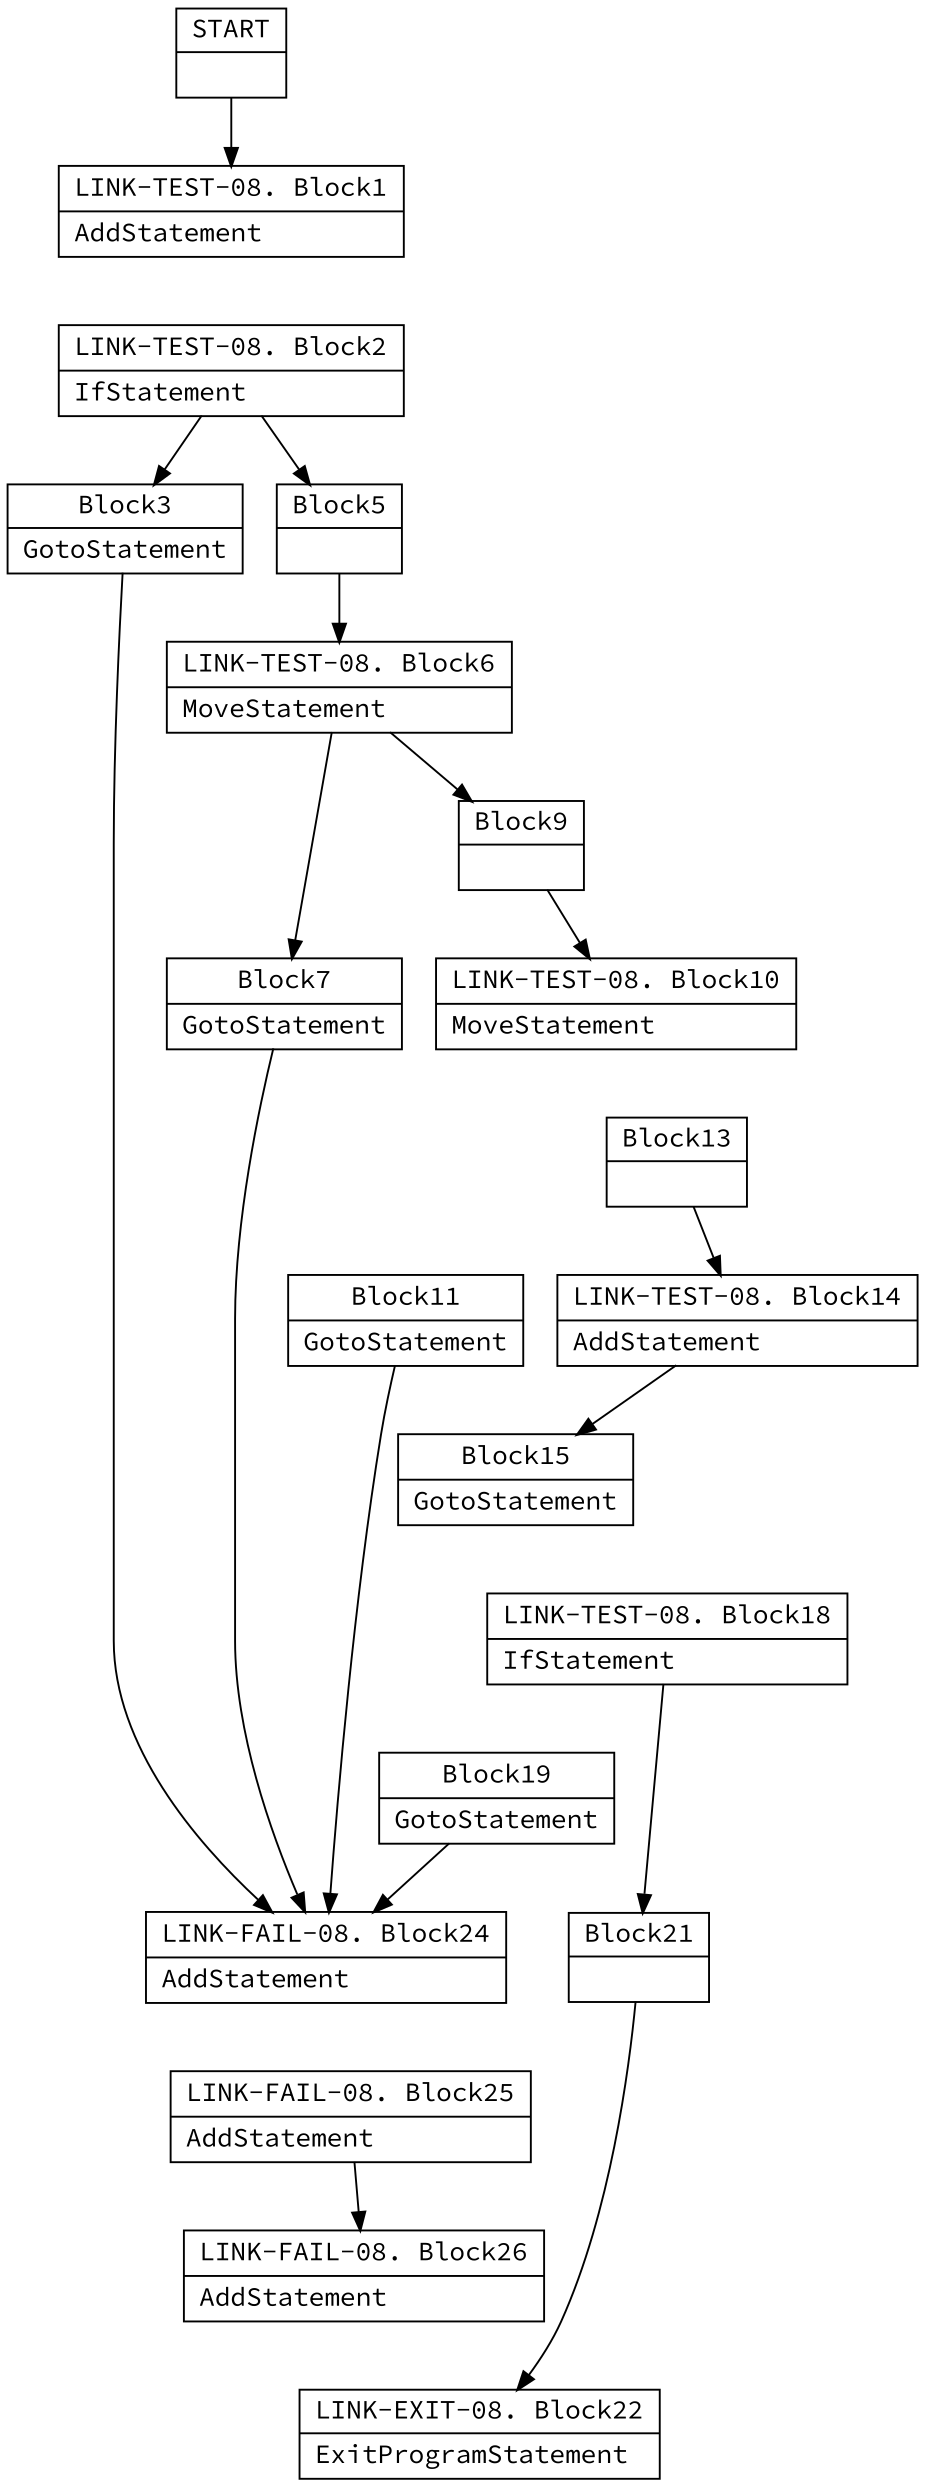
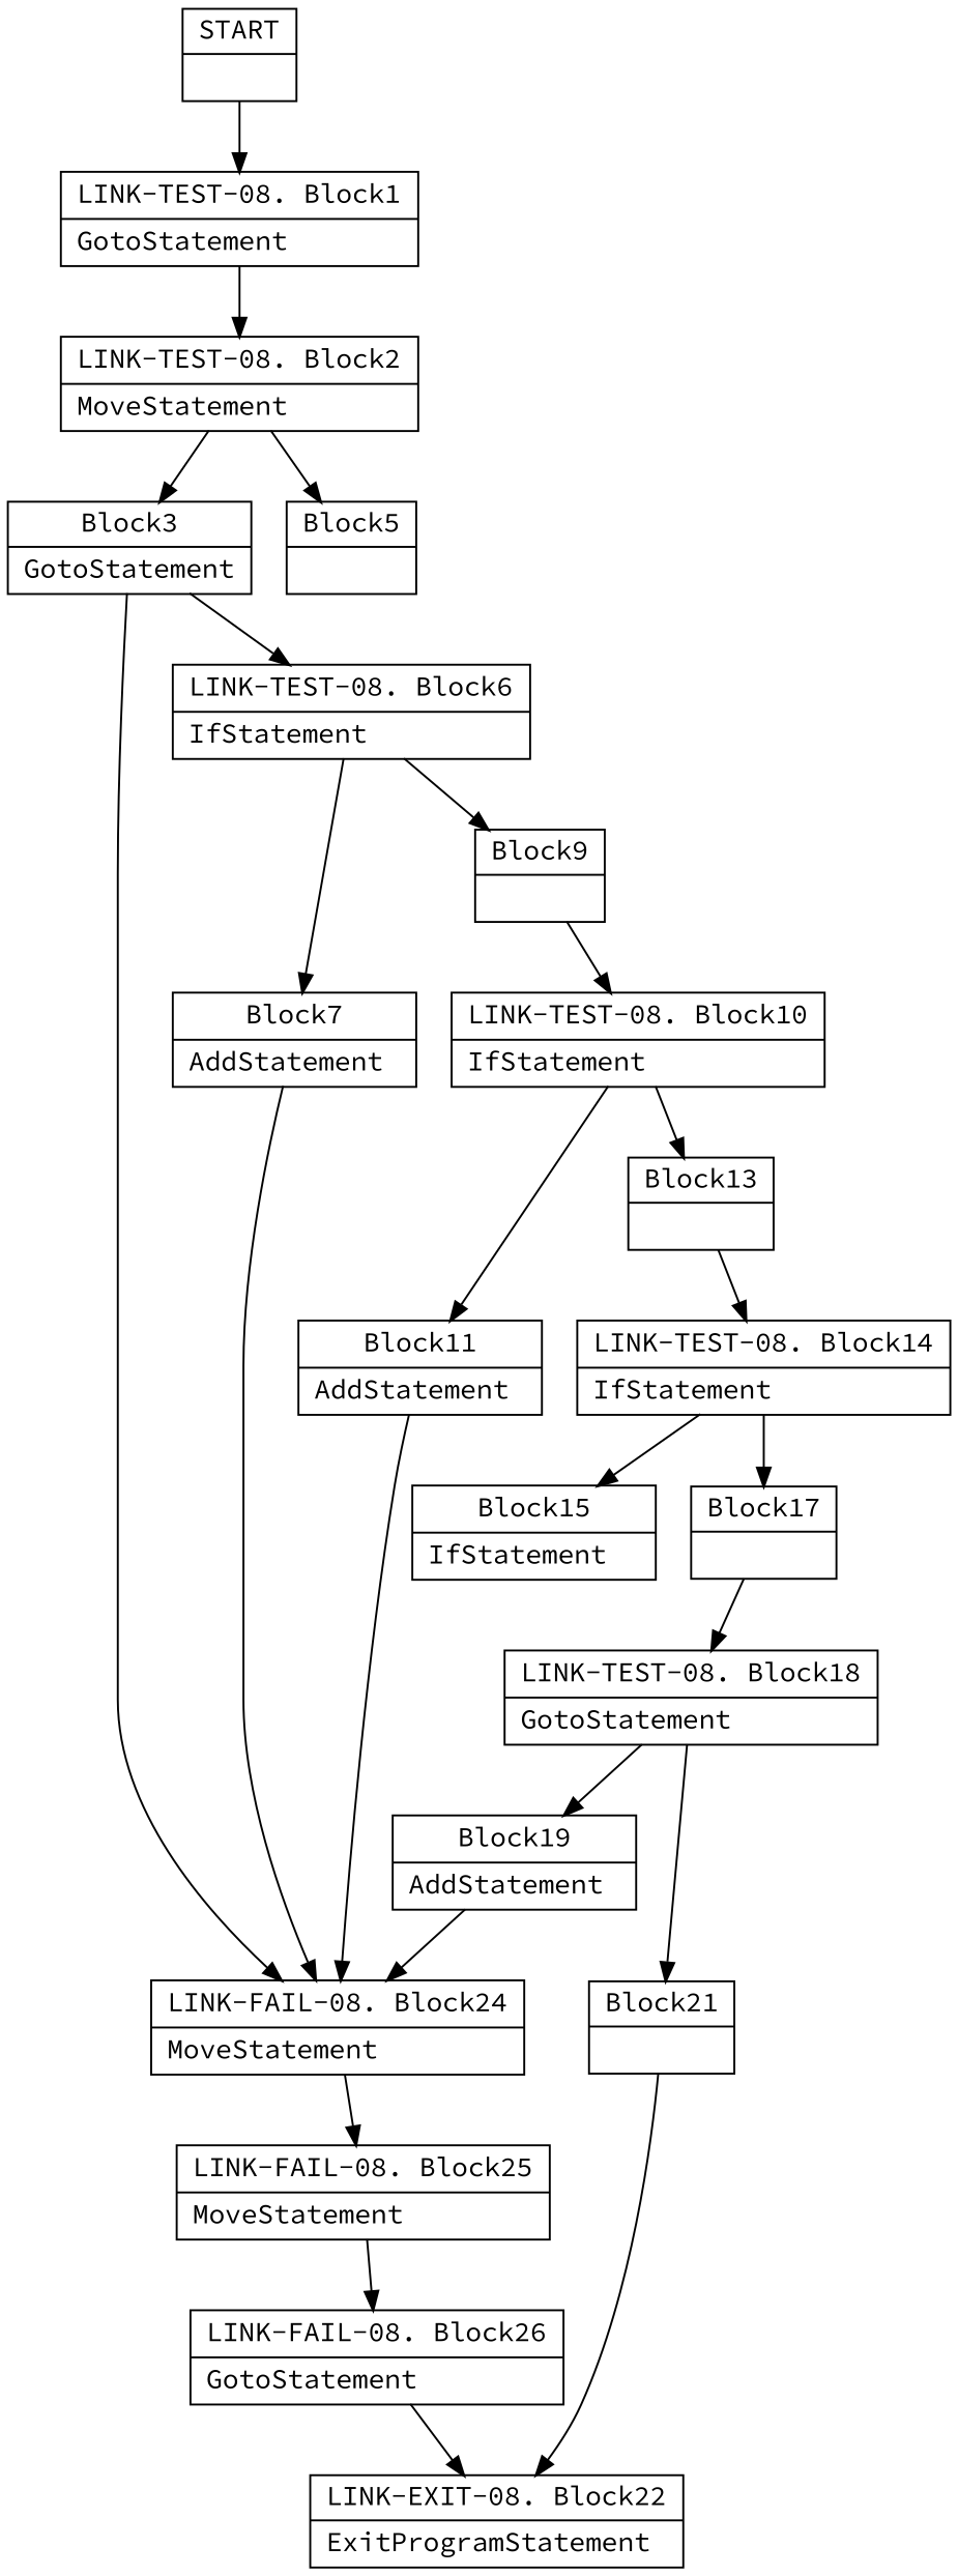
  digraph {
    fontname="Source Code Pro"
    node [fontname="Source Code Pro" shape=record]
    edge [arrowtail=empty fontname="Source Code Pro"]
    n1 [label="{START|}"]
-   n2 [label="{LINK-TEST-08. Block1|AddStatement\l}"]
-   n3 [label="{LINK-TEST-08. Block2|IfStatement\l}"]
+   n2 [label="{LINK-TEST-08. Block1|GotoStatement\l}"]
+   n3 [label="{LINK-TEST-08. Block2|MoveStatement\l}"]
    n4 [label="{Block3|GotoStatement\l}"]
    n5 [label="{Block5|}"]
-   n6 [label="{LINK-FAIL-08. Block24|AddStatement\l}"]
-   n7 [label="{LINK-TEST-08. Block6|MoveStatement\l}"]
-   n8 [label="{LINK-FAIL-08. Block25|AddStatement\l}"]
-   n9 [label="{LINK-FAIL-08. Block26|AddStatement\l}"]
+   n6 [label="{LINK-FAIL-08. Block24|MoveStatement\l}"]
+   n7 [label="{LINK-TEST-08. Block6|IfStatement\l}"]
+   n8 [label="{LINK-FAIL-08. Block25|MoveStatement\l}"]
+   n9 [label="{LINK-FAIL-08. Block26|GotoStatement\l}"]
    n10 [label="{LINK-EXIT-08. Block22|ExitProgramStatement\l}"]
-   n11 [label="{Block7|GotoStatement\l}"]
+   n11 [label="{Block7|AddStatement\l}"]
    n12 [label="{Block9|}"]
-   n13 [label="{LINK-TEST-08. Block10|MoveStatement\l}"]
-   n14 [label="{Block11|GotoStatement\l}"]
+   n13 [label="{LINK-TEST-08. Block10|IfStatement\l}"]
+   n14 [label="{Block11|AddStatement\l}"]
    n15 [label="{Block13|}"]
-   n16 [label="{LINK-TEST-08. Block14|AddStatement\l}"]
-   n17 [label="{Block15|GotoStatement\l}"]
-   n19 [label="{LINK-TEST-08. Block18|IfStatement\l}"]
-   n20 [label="{Block19|GotoStatement\l}"]
+   n16 [label="{LINK-TEST-08. Block14|IfStatement\l}"]
+   n17 [label="{Block15|IfStatement\l}"]
+   n18 [label="{Block17|}"]
+   n19 [label="{LINK-TEST-08. Block18|GotoStatement\l}"]
+   n20 [label="{Block19|AddStatement\l}"]
    n21 [label="{Block21|}"]
    n1 -> n2
+   n2 -> n3
    n3 -> n4
    n3 -> n5
    n4 -> n6
-   n5 -> n7
+   n4 -> n7
+   n6 -> n8
    n7 -> n11
    n7 -> n12
    n8 -> n9
+   n9 -> n10
    n11 -> n6
    n12 -> n13
+   n13 -> n14
+   n13 -> n15
    n14 -> n6
    n15 -> n16
    n16 -> n17
+   n16 -> n18
+   n18 -> n19
+   n19 -> n20
    n19 -> n21
    n20 -> n6
    n21 -> n10
  }
